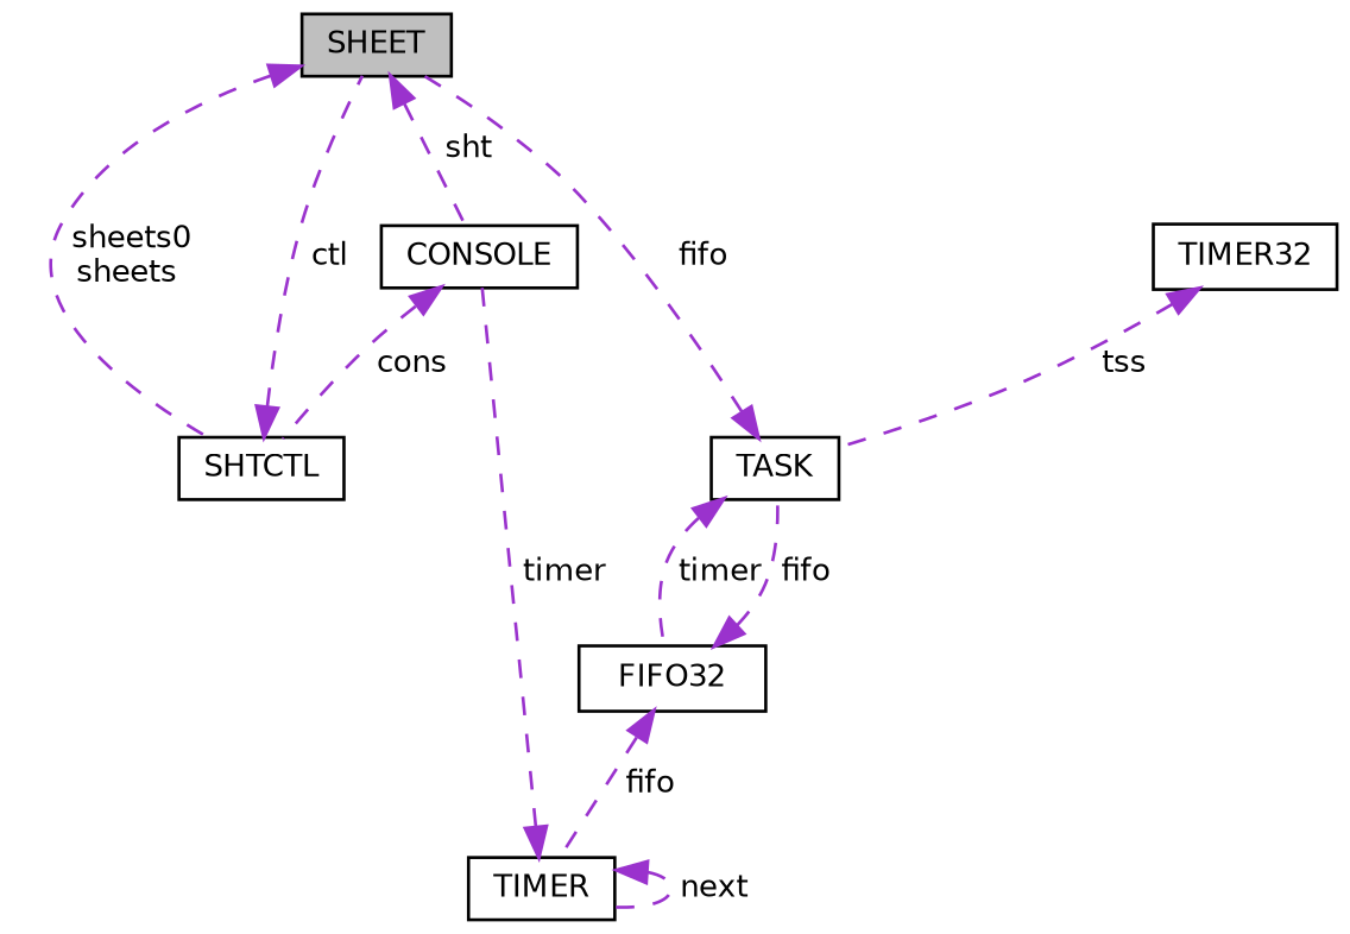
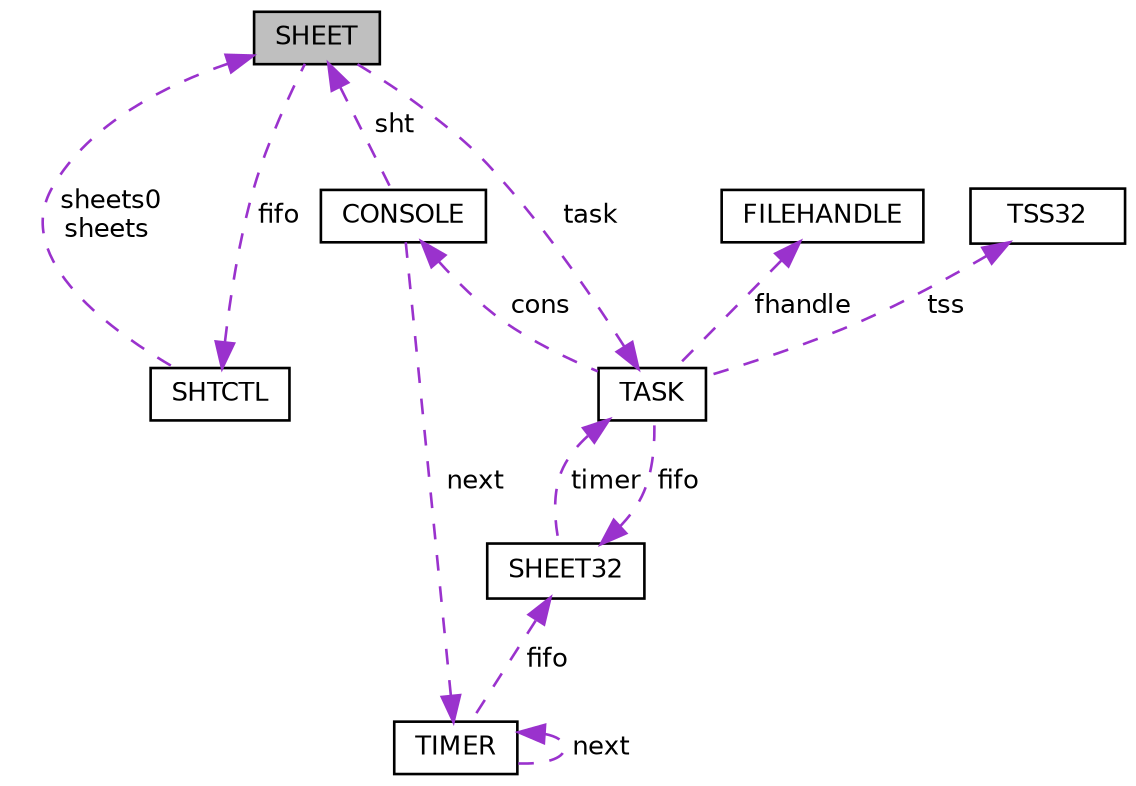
  digraph {
    node [color=black fillcolor=white fontname=Helvetica fontsize=10 shape=record style=filled]
    edge [color=darkorchid3 dir=back fontname=Helvetica fontsize=10 labelfontname=Helvetica labelfontsize=10 style=dashed]
    n1 [fillcolor=grey75 fontcolor=black height=0.2 label=SHEET width=0.4]
    n2 [height=0.2 label=CONSOLE width=0.4]
    n3 [height=0.2 label=SHTCTL width=0.4]
    n4 [height=0.2 label=TASK width=0.4]
-   n5 [height=0.2 label=FIFO32 width=0.4]
+   n5 [height=0.2 label=SHEET32 width=0.4]
    n6 [height=0.2 label=TIMER width=0.4]
-   n8 [height=0.2 label=TIMER32 width=0.4]
+   n7 [height=0.2 label=FILEHANDLE width=0.4]
+   n8 [height=0.2 label=TSS32 width=0.4]
    n1 -> n2 [label=" sht"]
    n1 -> n3 [label=" sheets0\nsheets"]
-   n2 -> n3 [label=" cons"]
-   n3 -> n1 [label=" ctl"]
-   n4 -> n1 [label=" fifo"]
+   n2 -> n4 [label=" cons"]
+   n3 -> n1 [label=" fifo"]
+   n4 -> n1 [label=" task"]
    n4 -> n5 [label=" timer"]
    n5 -> n4 [label=" fifo"]
    n5 -> n6 [label=" fifo"]
-   n6 -> n2 [label=" timer"]
+   n6 -> n2 [label=" next"]
    n6 -> n6 [label=" next"]
+   n7 -> n4 [label=" fhandle"]
    n8 -> n4 [label=" tss"]
  }
